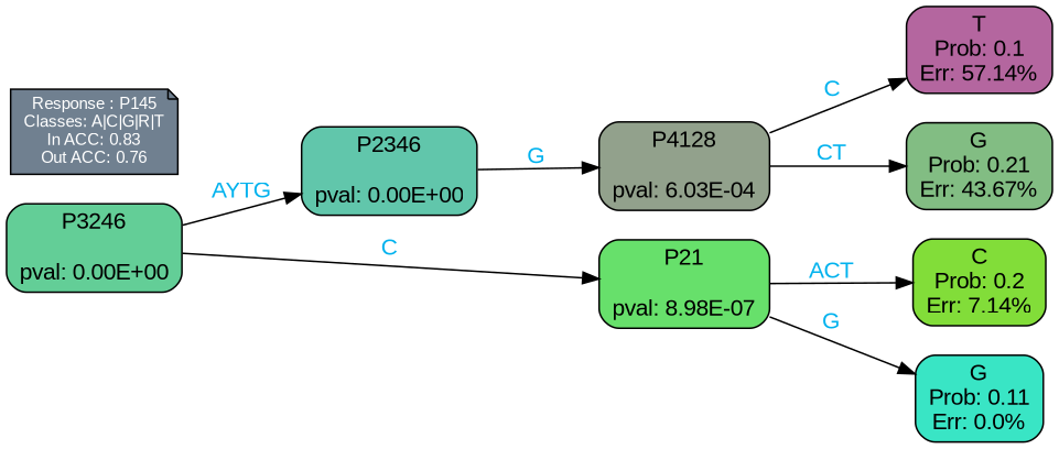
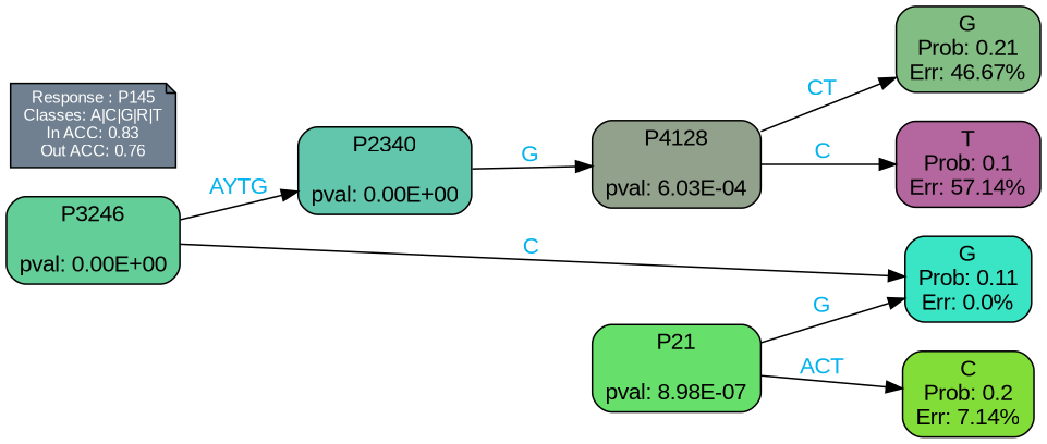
  digraph {
    fontname="Liberation Sans"
    rankdir=LR
    ranksep=equally
    splines=polylines
    node [color=black fontname="Liberation Sans" shape=box style="filled, rounded"]
    edge [fontcolor=deepskyblue2 fontname="Liberation Sans"]
    n1 [fillcolor="#b4669f" label="T\nProb: 0.1\nErr: 57.14%"]
-   n2 [fillcolor="#82bd83" label="G\nProb: 0.21\nErr: 43.67%"]
+   n2 [fillcolor="#82bd83" label="G\nProb: 0.21\nErr: 46.67%"]
    n3 [fillcolor="#82dd39" label="C\nProb: 0.2\nErr: 7.14%"]
    n4 [fillcolor="#39e5c5" label="G\nProb: 0.11\nErr: 0.0%"]
    n5 [align=left fillcolor=slategray fontcolor=white fontsize=10 label="Response : P145\nClasses: A|C|G|R|T\nIn ACC: 0.83\nOut ACC: 0.76\n" shape=note style=filled]
    n6 [fillcolor="#63ce97" label="P3246\n\npval: 0.00E+00"]
-   n7 [fillcolor="#61c6ab" label="P2346\n\npval: 0.00E+00"]
+   n7 [fillcolor="#61c6ab" label="P2340\n\npval: 0.00E+00"]
    n8 [fillcolor="#67e06b" label="P21\n\npval: 8.98E-07"]
    n9 [fillcolor="#92a18c" label="P4128\n\npval: 6.03E-04"]
    subgraph sub_1 {
      rank=same
      n1
      n2
      n3
      n4
    }
    subgraph sub_2 {
      rank=same
      n5
      n6
    }
    n6 -> n7 [label=AYTG]
-   n6 -> n8 [label=C]
+   n6 -> n4 [label=C]
    n7 -> n9 [label=G]
    n8 -> n3 [label=ACT]
    n8 -> n4 [label=G]
    n9 -> n1 [label=C]
    n9 -> n2 [label=CT]
  }
